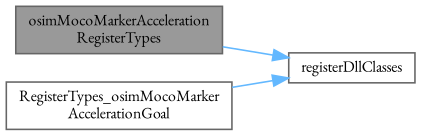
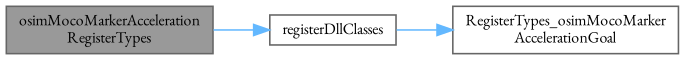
  digraph {
    fontname="EB Garamond"
    rankdir=LR
    node [color=grey40 fillcolor=white fontname="EB Garamond" fontsize=10 shape=box style=filled]
    edge [color=steelblue1 fontname="EB Garamond" fontsize=10 labelfontname=Helvetica labelfontsize=10 style=solid]
    n1 [color=gray40 fillcolor=grey60 fontcolor=black height=0.2 label="osimMocoMarkerAcceleration\lRegisterTypes" width=0.4]
    n2 [height=0.2 label=registerDllClasses width=0.4]
    n3 [height=0.2 label="RegisterTypes_osimMocoMarker\lAccelerationGoal" width=0.4]
    n1 -> n2
-   n3 -> n2
+   n2 -> n3
  }
